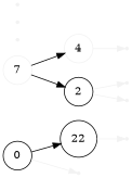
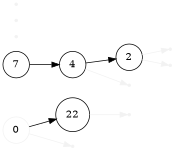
  digraph {
    rankdir=LR
    node [shape=point color=gray95]
    edge [color=gray95]
-   n1 [label=0 shape=circle color=""]
+   n1 [label=0 shape=circle]
    n2 [label=22 shape=circle color=""]
    "52r"
    "63r"
-   n5 [label=7 shape=circle]
-   n6 [label=4 shape=circle]
+   n5 [label=7 shape=circle color=""]
+   n6 [label=4 shape=circle color=""]
    n7 [label=2 shape=circle color=""]
    "59r"
    "55r"
    "61l"
    "61r"
    "57l"
    "57r"
    n1 -> n2 [color=""]
    n1 -> "52r"
    n2 -> "63r"
    n5 -> n6 [color=""]
-   n5 -> n7 [color=""]
+   n6 -> n7 [color=""]
    n6 -> "55r"
    n7 -> "61l"
    n7 -> "61r"
  }
